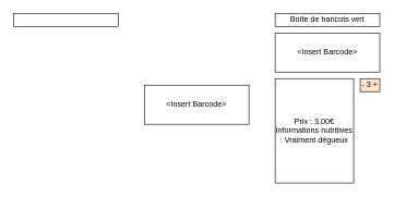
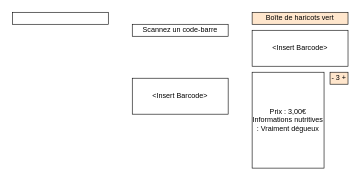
  <mxCell id="0" />
  <mxCell id="1" parent="0" />
  <mxCell id="2" value="" style="rounded=0;whiteSpace=wrap;html=1;" vertex="1" parent="1"><mxGeometry x="20" y="20" width="160" height="20" as="geometry" /></mxCell>
+ <mxCell id="3" value="Scannez un code-barre" style="rounded=0;whiteSpace=wrap;html=1;" vertex="1" parent="1"><mxGeometry x="220" y="40" width="160" height="20" as="geometry" /></mxCell>
  <mxCell id="4" value="&lt;span&gt;&amp;lt;Insert Barcode&amp;gt;&lt;/span&gt;" style="rounded=0;whiteSpace=wrap;html=1;" vertex="1" parent="1"><mxGeometry x="220" y="130" width="160" height="60" as="geometry" /></mxCell>
- <mxCell id="5" value="Boîte de haricots vert" style="rounded=0;whiteSpace=wrap;html=1;" vertex="1" parent="1"><mxGeometry x="420" y="20" width="160" height="20" as="geometry" /></mxCell>
+ <mxCell id="5" value="Boîte de haricots vert" style="rounded=0;whiteSpace=wrap;html=1;fillColor=#ffe6cc;" vertex="1" parent="1"><mxGeometry x="420" y="20" width="160" height="20" as="geometry" /></mxCell>
  <mxCell id="6" value="&amp;lt;Insert Barcode&amp;gt;" style="rounded=0;whiteSpace=wrap;html=1;" vertex="1" parent="1"><mxGeometry x="420" y="50" width="160" height="60" as="geometry" /></mxCell>
  <mxCell id="7" value="Prix : 3,00€&lt;br&gt;Informations nutritives : Vraiment dégueux" style="rounded=0;whiteSpace=wrap;html=1;" vertex="1" parent="1"><mxGeometry x="420" y="120" width="120" height="160" as="geometry" /></mxCell>
  <mxCell id="8" value="- 3 +" style="rounded=0;whiteSpace=wrap;html=1;fillColor=#ffe6cc;" vertex="1" parent="1"><mxGeometry x="550" y="120" width="30" height="20" as="geometry" /></mxCell>
